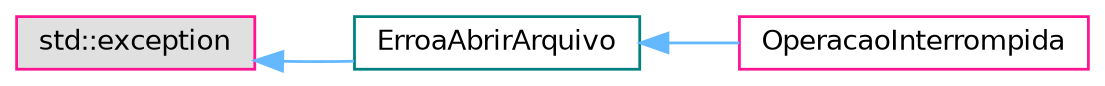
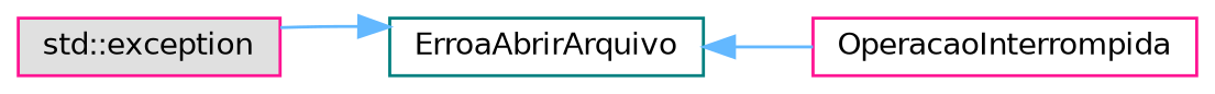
  digraph {
    rankdir=LR
    node [color=deeppink fillcolor=white fontname=Helvetica fontsize=10 shape=box style=filled]
    edge [color=steelblue1 dir=back fontname=Helvetica fontsize=10 labelfontname=Helvetica labelfontsize=10 style=solid]
    n1 [fillcolor="#E0E0E0" height=0.2 label="std::exception" width=0.4]
    n2 [color=teal height=0.2 label=ErroaAbrirArquivo width=0.4]
    n3 [height=0.2 label=OperacaoInterrompida width=0.4]
-   n1 -> n2
+   n2 -> n1
    n2 -> n3
  }
